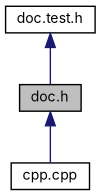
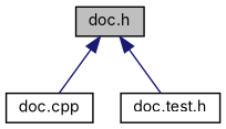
  digraph {
    fontname=Inter
    node [color=black fillcolor=white fontname=Inter fontsize=10 shape=record style=filled]
    edge [color=midnightblue dir=back fontname=Inter fontsize=10 labelfontname=Helvetica labelfontsize=10 style=solid]
    n1 [fillcolor=grey75 fontcolor=black height=0.2 label="doc.h" width=0.4]
-   n2 [height=0.2 label="cpp.cpp" width=0.4]
+   n2 [height=0.2 label="doc.cpp" width=0.4]
    n3 [height=0.2 label="doc.test.h" width=0.4]
    n1 -> n2
-   n3 -> n1
+   n1 -> n3
  }
